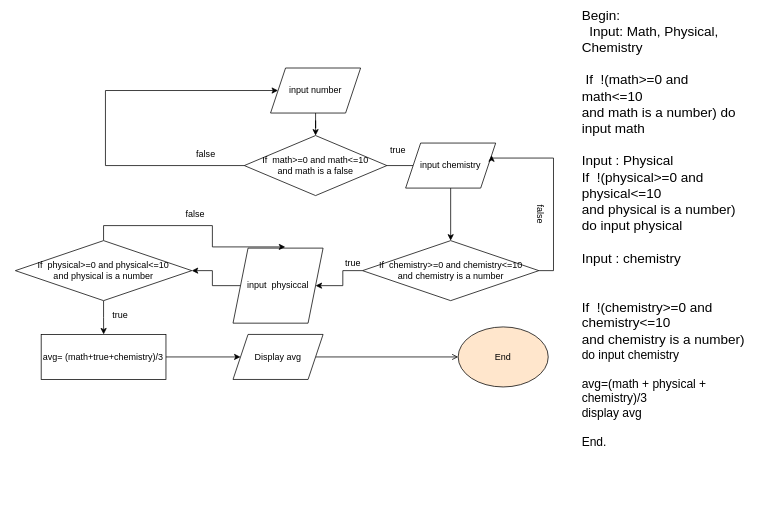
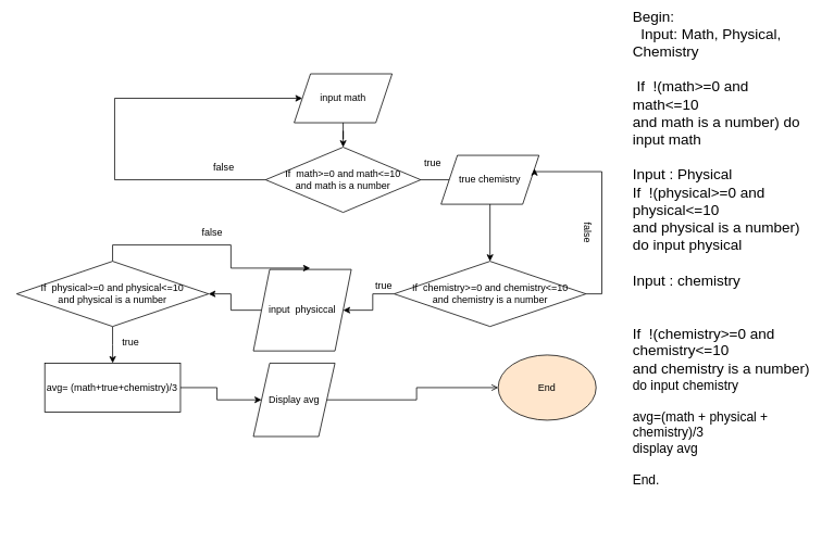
  <mxCell id="0" />
  <mxCell id="1" parent="0" />
  <mxCell id="2" style="edgeStyle=orthogonalEdgeStyle;rounded=0;orthogonalLoop=1;jettySize=auto;html=1;exitX=0.5;exitY=1;exitDx=0;exitDy=0;" edge="1" parent="1" source="3" target="6"><mxGeometry relative="1" as="geometry" /></mxCell>
- <mxCell id="3" value="input number" style="shape=parallelogram;perimeter=parallelogramPerimeter;whiteSpace=wrap;html=1;fixedSize=1;" vertex="1" parent="1"><mxGeometry x="360" y="90" width="120" height="60" as="geometry" /></mxCell>
+ <mxCell id="3" value="input math" style="shape=parallelogram;perimeter=parallelogramPerimeter;whiteSpace=wrap;html=1;fixedSize=1;" vertex="1" parent="1"><mxGeometry x="360" y="90" width="120" height="60" as="geometry" /></mxCell>
  <mxCell id="4" style="edgeStyle=orthogonalEdgeStyle;rounded=0;orthogonalLoop=1;jettySize=auto;html=1;exitX=1;exitY=0.5;exitDx=0;exitDy=0;entryX=0;entryY=0.5;entryDx=0;entryDy=0;endArrow=none;" edge="1" parent="1" source="6" target="10"><mxGeometry relative="1" as="geometry" /></mxCell>
  <mxCell id="5" style="edgeStyle=orthogonalEdgeStyle;rounded=0;orthogonalLoop=1;jettySize=auto;html=1;exitX=0;exitY=0.5;exitDx=0;exitDy=0;" edge="1" parent="1" source="6" target="3"><mxGeometry relative="1" as="geometry"><mxPoint x="290" y="130" as="targetPoint" /><Array as="points"><mxPoint x="140" y="220" /><mxPoint x="140" y="120" /></Array></mxGeometry></mxCell>
- <mxCell id="6" value="If&amp;nbsp; math&amp;gt;=0 and math&amp;lt;=10&lt;br&gt;and math is a false" style="rhombus;whiteSpace=wrap;html=1;" vertex="1" parent="1"><mxGeometry x="325" y="180" width="190" height="80" as="geometry" /></mxCell>
+ <mxCell id="6" value="If&amp;nbsp; math&amp;gt;=0 and math&amp;lt;=10&lt;br&gt;and math is a number" style="rhombus;whiteSpace=wrap;html=1;" vertex="1" parent="1"><mxGeometry x="325" y="180" width="190" height="80" as="geometry" /></mxCell>
  <mxCell id="7" value="" style="edgeStyle=orthogonalEdgeStyle;rounded=0;orthogonalLoop=1;jettySize=auto;html=1;" edge="1" parent="1" source="8" target="13"><mxGeometry relative="1" as="geometry" /></mxCell>
  <mxCell id="8" value="input&amp;nbsp; physiccal" style="shape=parallelogram;perimeter=parallelogramPerimeter;whiteSpace=wrap;html=1;fixedSize=1;" vertex="1" parent="1"><mxGeometry x="310" y="330" width="120" height="100" as="geometry" /></mxCell>
  <mxCell id="9" style="edgeStyle=orthogonalEdgeStyle;rounded=0;orthogonalLoop=1;jettySize=auto;html=1;" edge="1" parent="1" source="10" target="16"><mxGeometry relative="1" as="geometry" /></mxCell>
- <mxCell id="10" value="input chemistry" style="shape=parallelogram;perimeter=parallelogramPerimeter;whiteSpace=wrap;html=1;fixedSize=1;" vertex="1" parent="1"><mxGeometry x="540" y="190" width="120" height="60" as="geometry" /></mxCell>
+ <mxCell id="10" value="true chemistry" style="shape=parallelogram;perimeter=parallelogramPerimeter;whiteSpace=wrap;html=1;fixedSize=1;" vertex="1" parent="1"><mxGeometry x="540" y="190" width="120" height="60" as="geometry" /></mxCell>
  <mxCell id="11" style="edgeStyle=orthogonalEdgeStyle;rounded=0;orthogonalLoop=1;jettySize=auto;html=1;exitX=0.5;exitY=0;exitDx=0;exitDy=0;entryX=0.58;entryY=-0.016;entryDx=0;entryDy=0;entryPerimeter=0;" edge="1" parent="1" source="13" target="8"><mxGeometry relative="1" as="geometry" /></mxCell>
  <mxCell id="12" style="edgeStyle=orthogonalEdgeStyle;rounded=0;orthogonalLoop=1;jettySize=auto;html=1;exitX=0.5;exitY=1;exitDx=0;exitDy=0;" edge="1" parent="1" source="13" target="23"><mxGeometry relative="1" as="geometry"><mxPoint x="137.552" y="450" as="targetPoint" /></mxGeometry></mxCell>
  <mxCell id="13" value="If&amp;nbsp; physical&amp;gt;=0 and physical&amp;lt;=10&lt;br style=&quot;border-color: var(--border-color);&quot;&gt;and physical is a number" style="rhombus;whiteSpace=wrap;html=1;" vertex="1" parent="1"><mxGeometry x="20" y="320" width="235" height="80" as="geometry" /></mxCell>
  <mxCell id="14" style="edgeStyle=orthogonalEdgeStyle;rounded=0;orthogonalLoop=1;jettySize=auto;html=1;exitX=0;exitY=0.5;exitDx=0;exitDy=0;entryX=1;entryY=0.5;entryDx=0;entryDy=0;" edge="1" parent="1" source="16" target="8"><mxGeometry relative="1" as="geometry" /></mxCell>
  <mxCell id="15" style="edgeStyle=orthogonalEdgeStyle;rounded=0;orthogonalLoop=1;jettySize=auto;html=1;exitX=1;exitY=0.5;exitDx=0;exitDy=0;entryX=1;entryY=0.25;entryDx=0;entryDy=0;" edge="1" parent="1" source="16" target="10"><mxGeometry relative="1" as="geometry"><mxPoint x="740" y="200" as="targetPoint" /><Array as="points"><mxPoint x="737" y="360" /><mxPoint x="737" y="210" /><mxPoint x="655" y="210" /></Array></mxGeometry></mxCell>
  <mxCell id="16" value="If&amp;nbsp; chemistry&amp;gt;=0 and chemistry&amp;lt;=10&lt;br style=&quot;border-color: var(--border-color);&quot;&gt;and chemistry is a number" style="rhombus;whiteSpace=wrap;html=1;" vertex="1" parent="1"><mxGeometry x="482.5" y="320" width="235" height="80" as="geometry" /></mxCell>
  <mxCell id="17" value="false" style="text;html=1;strokeColor=none;fillColor=none;align=center;verticalAlign=middle;whiteSpace=wrap;rounded=0;" vertex="1" parent="1"><mxGeometry x="244" y="190" width="60" height="30" as="geometry" /></mxCell>
  <mxCell id="18" value="true" style="text;html=1;strokeColor=none;fillColor=none;align=center;verticalAlign=middle;whiteSpace=wrap;rounded=0;" vertex="1" parent="1"><mxGeometry x="500" y="190" width="60" height="20" as="geometry" /></mxCell>
  <mxCell id="19" value="false" style="text;html=1;strokeColor=none;fillColor=none;align=center;verticalAlign=middle;whiteSpace=wrap;rounded=0;rotation=90;" vertex="1" parent="1"><mxGeometry x="690" y="270" width="60" height="30" as="geometry" /></mxCell>
  <mxCell id="20" value="true" style="text;html=1;strokeColor=none;fillColor=none;align=center;verticalAlign=middle;whiteSpace=wrap;rounded=0;" vertex="1" parent="1"><mxGeometry x="440" y="340" width="60" height="20" as="geometry" /></mxCell>
  <mxCell id="21" value="false" style="text;html=1;strokeColor=none;fillColor=none;align=center;verticalAlign=middle;whiteSpace=wrap;rounded=0;" vertex="1" parent="1"><mxGeometry x="230" y="270" width="60" height="30" as="geometry" /></mxCell>
  <mxCell id="22" style="edgeStyle=orthogonalEdgeStyle;rounded=0;orthogonalLoop=1;jettySize=auto;html=1;exitX=1;exitY=0.5;exitDx=0;exitDy=0;entryX=0;entryY=0.5;entryDx=0;entryDy=0;" edge="1" parent="1" source="23" target="25"><mxGeometry relative="1" as="geometry" /></mxCell>
  <mxCell id="23" value="avg= (math+true+chemistry)/3" style="rounded=0;whiteSpace=wrap;html=1;" vertex="1" parent="1"><mxGeometry x="54.36" y="445" width="166.28" height="60" as="geometry" /></mxCell>
  <mxCell id="24" style="edgeStyle=orthogonalEdgeStyle;rounded=0;orthogonalLoop=1;jettySize=auto;html=1;exitX=1;exitY=0.5;exitDx=0;exitDy=0;entryX=0;entryY=0.5;entryDx=0;entryDy=0;endArrow=open;" edge="1" parent="1" source="25" target="27"><mxGeometry relative="1" as="geometry" /></mxCell>
- <mxCell id="25" value="Display avg" style="shape=parallelogram;perimeter=parallelogramPerimeter;whiteSpace=wrap;html=1;fixedSize=1;" vertex="1" parent="1"><mxGeometry x="310" y="445" width="120" height="60" as="geometry" /></mxCell>
+ <mxCell id="25" value="Display avg" style="shape=parallelogram;perimeter=parallelogramPerimeter;whiteSpace=wrap;html=1;fixedSize=1;" vertex="1" parent="1"><mxGeometry x="310" y="445" width="100" height="90" as="geometry" /></mxCell>
  <mxCell id="26" value="true" style="text;html=1;strokeColor=none;fillColor=none;align=center;verticalAlign=middle;whiteSpace=wrap;rounded=0;" vertex="1" parent="1"><mxGeometry x="130" y="410" width="60" height="20" as="geometry" /></mxCell>
  <mxCell id="27" value="End" style="ellipse;whiteSpace=wrap;html=1;fillColor=#ffe6cc;" vertex="1" parent="1"><mxGeometry x="610" y="435" width="120" height="80" as="geometry" /></mxCell>
  <mxCell id="28" value="&lt;font style=&quot;&quot;&gt;&lt;font style=&quot;font-size: 18px;&quot;&gt;&lt;font class=&quot;custom-cursor-default-hover&quot; style=&quot;&quot;&gt;Begin:&lt;br&gt;&amp;nbsp; Input: Math, Physical, Chemistry&lt;br&gt;&lt;br&gt;&amp;nbsp;If&amp;nbsp; !(math&amp;gt;=0 and math&amp;lt;=10&lt;br style=&quot;border-color: var(--border-color); text-align: center;&quot;&gt;and math is a number) do input math&lt;br&gt;&lt;br&gt;Input : Physical&lt;br&gt;&lt;span style=&quot;text-align: center;&quot;&gt;If&amp;nbsp; !(physical&amp;gt;=0 and physical&amp;lt;=10&lt;/span&gt;&lt;br style=&quot;border-color: var(--border-color); text-align: center;&quot;&gt;&lt;span class=&quot;custom-cursor-default-hover&quot; style=&quot;text-align: center;&quot;&gt;and physical is a number)&lt;br&gt;&lt;/span&gt;&lt;/font&gt;do input physical&lt;br&gt;&lt;br&gt;Input : chemistry&lt;br&gt;&lt;br&gt;&lt;br&gt;&lt;span style=&quot;text-align: center;&quot;&gt;If&amp;nbsp; !(chemistry&amp;gt;=0 and chemistry&amp;lt;=10&lt;/span&gt;&lt;br style=&quot;border-color: var(--border-color); text-align: center;&quot;&gt;&lt;span style=&quot;text-align: center;&quot;&gt;and chemistry is a number)&lt;br&gt;&lt;/span&gt;&lt;/font&gt;&lt;span style=&quot;text-align: center;&quot;&gt;&lt;font size=&quot;3&quot;&gt;do input chemistry&lt;br&gt;&lt;br&gt;avg=(math + physical + chemistry)/3&lt;br&gt;display avg&lt;br&gt;&lt;br&gt;End.&lt;/font&gt;&lt;br&gt;&lt;/span&gt;&lt;/font&gt;" style="text;html=1;strokeColor=none;fillColor=none;spacing=5;spacingTop=-20;whiteSpace=wrap;overflow=hidden;rounded=0;" vertex="1" parent="1"><mxGeometry x="770" y="20" width="230" height="640" as="geometry" /></mxCell>
